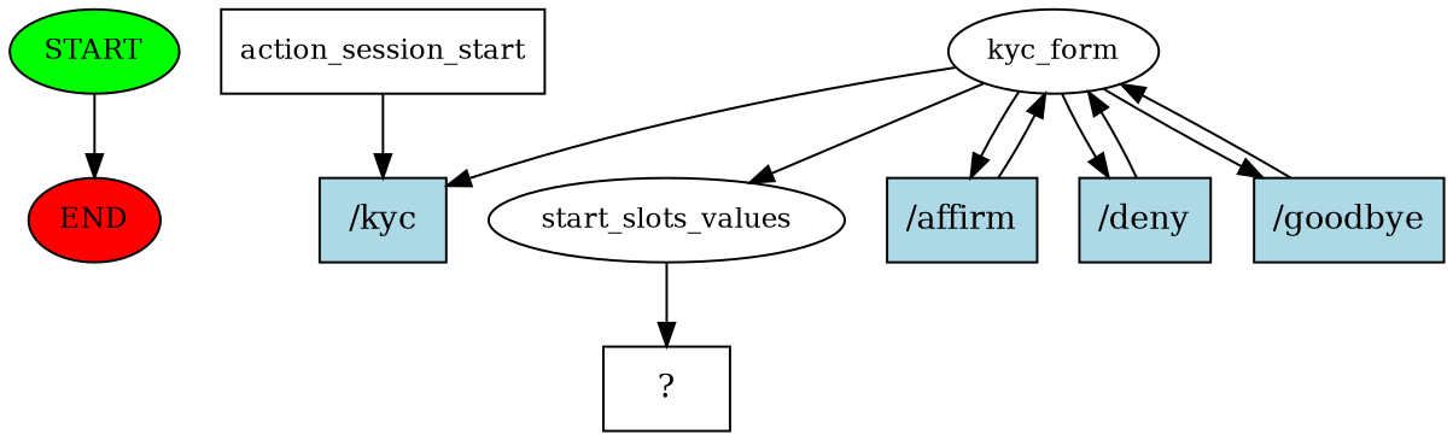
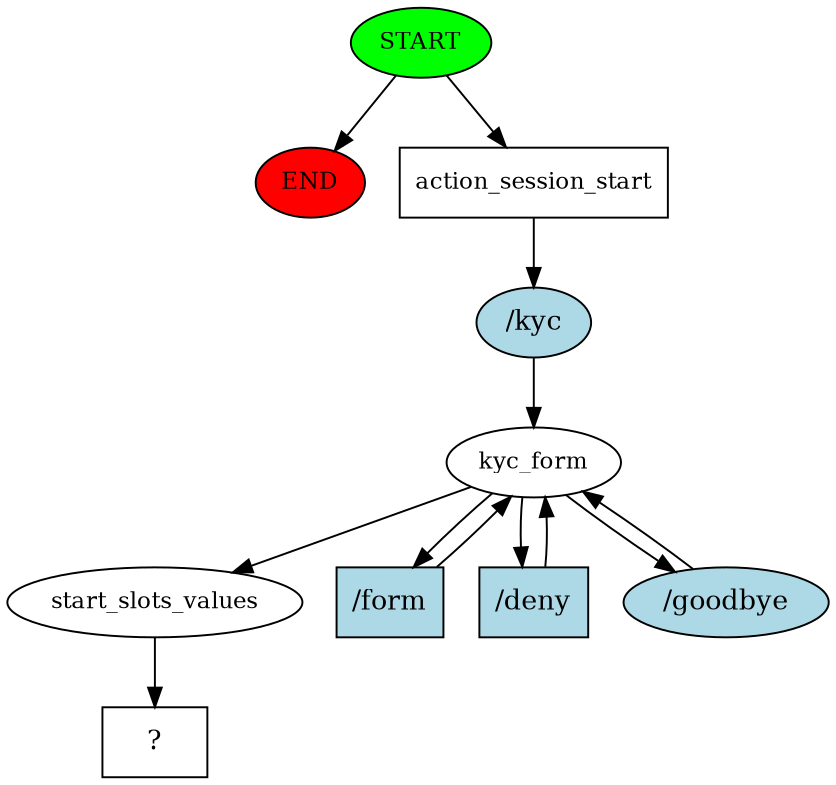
  digraph {
    node [style=filled shape=rect]
    n1 [fillcolor=green fontsize=12 label=START shape=""]
    n2 [fillcolor=red fontsize=12 label=END shape=""]
    n3 [fontsize=12 label=action_session_start shape=box style=""]
-   n4 [fillcolor=lightblue label="/kyc"]
+   n4 [fillcolor=lightblue label="/kyc" shape=ellipse]
    n5 [fontsize=12 label=kyc_form style="" shape=""]
    n6 [fontsize=12 label=start_slots_values style="" shape=""]
-   n7 [fillcolor=lightblue label="/affirm"]
+   n7 [fillcolor=lightblue label="/form"]
    n8 [fillcolor=lightblue label="/deny"]
-   n9 [fillcolor=lightblue label="/goodbye"]
+   n9 [fillcolor=lightblue label="/goodbye" shape=ellipse]
    n10 [label="  ?  " style=""]
    n1 -> n2
+   n1 -> n3
    n3 -> n4
-   n5 -> n4
+   n4 -> n5
    n5 -> n6
    n5 -> n7
    n5 -> n8
    n5 -> n9
    n6 -> n10
    n7 -> n5
    n8 -> n5
    n9 -> n5
  }
